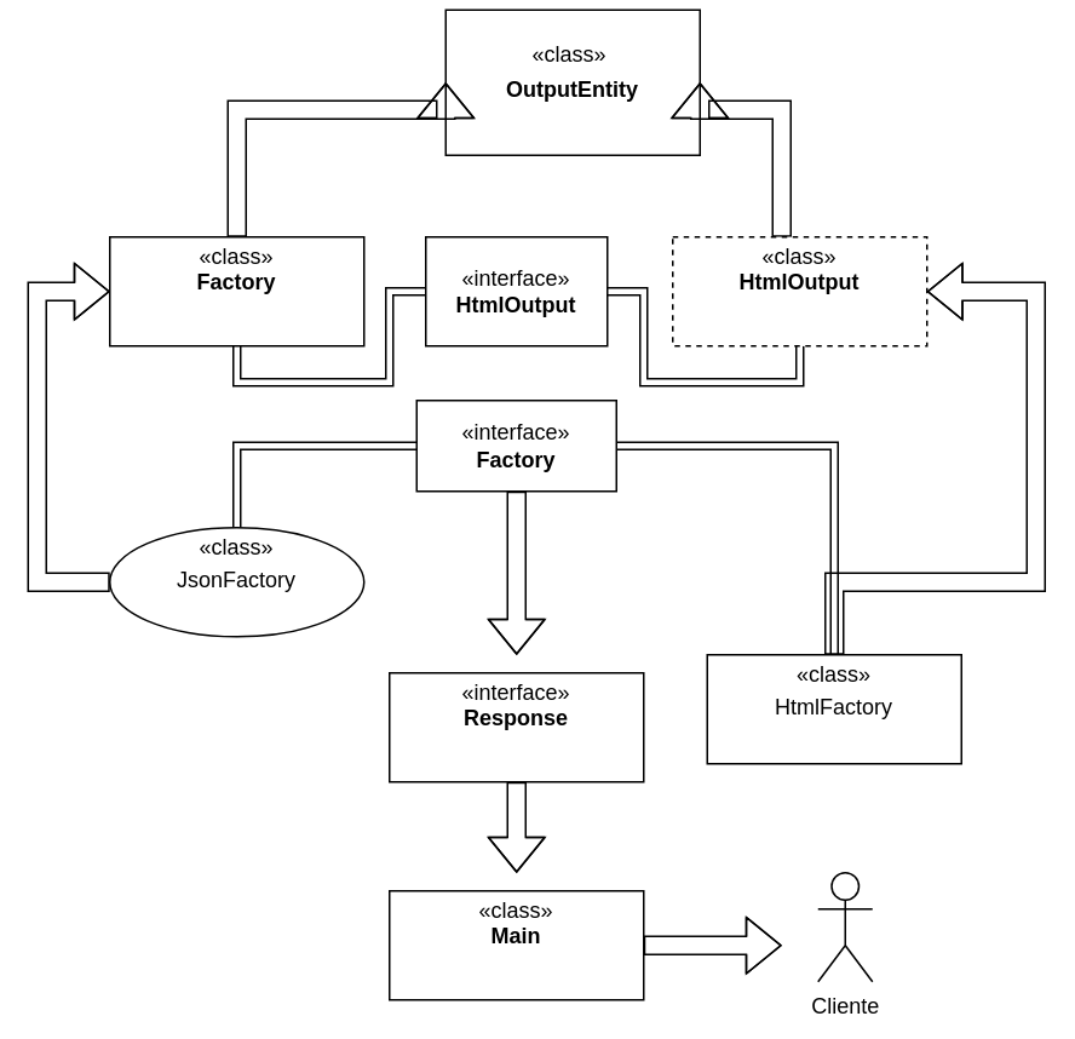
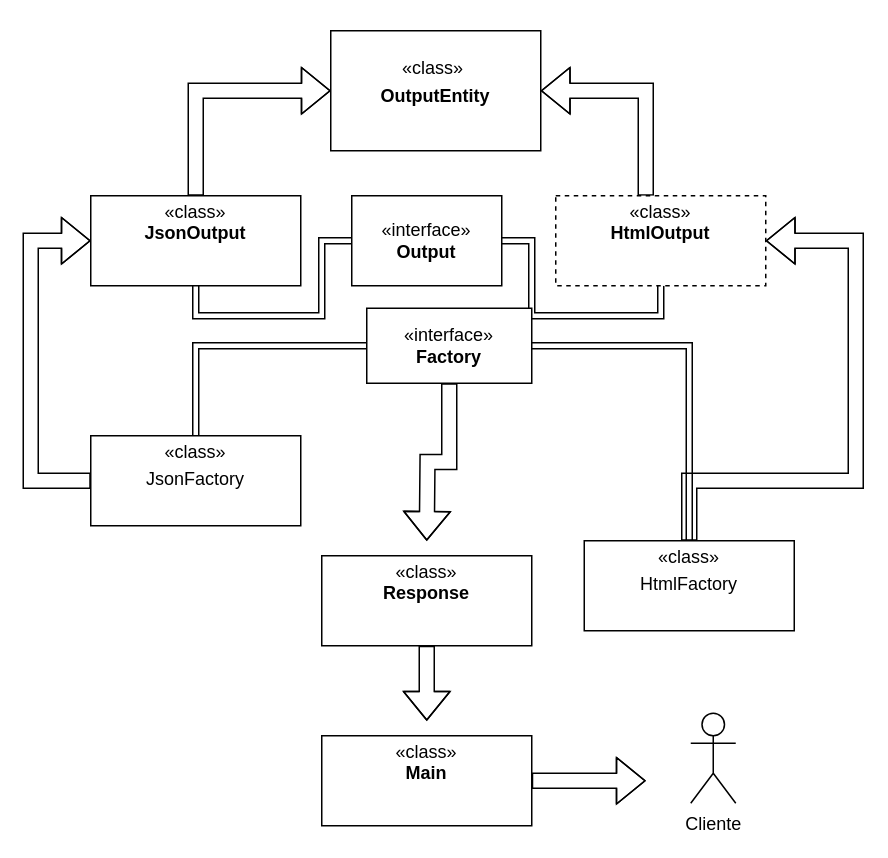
  <mxCell id="0" />
  <mxCell id="1" parent="0" />
  <mxCell id="2" style="edgeStyle=orthogonalEdgeStyle;shape=link;rounded=0;orthogonalLoop=1;jettySize=auto;html=1;entryX=0.5;entryY=1;entryDx=0;entryDy=0;" edge="1" parent="1" source="4" target="7"><mxGeometry relative="1" as="geometry" /></mxCell>
  <mxCell id="3" style="edgeStyle=orthogonalEdgeStyle;shape=link;rounded=0;orthogonalLoop=1;jettySize=auto;html=1;entryX=0.5;entryY=1;entryDx=0;entryDy=0;" edge="1" parent="1" source="4" target="9"><mxGeometry relative="1" as="geometry" /></mxCell>
- <mxCell id="4" value="«interface»&lt;br&gt;&lt;b&gt;HtmlOutput&lt;/b&gt;" style="html=1;whiteSpace=wrap;" vertex="1" parent="1"><mxGeometry x="234" y="130" width="100" height="60" as="geometry" /></mxCell>
- <mxCell id="5" value="&lt;p style=&quot;margin:0px;margin-top:4px;text-align:center;&quot;&gt;&lt;br&gt;«class»&lt;b&gt;&amp;nbsp;&lt;/b&gt;&lt;/p&gt;&lt;p style=&quot;margin:0px;margin-top:4px;text-align:center;&quot;&gt;&lt;b&gt;OutputEntity&lt;/b&gt;&lt;/p&gt;" style="verticalAlign=top;align=left;overflow=fill;fontSize=12;fontFamily=Helvetica;html=1;whiteSpace=wrap;" vertex="1" parent="1"><mxGeometry x="245" y="5" width="140" height="80" as="geometry" /></mxCell>
+ <mxCell id="4" value="«interface»&lt;br&gt;&lt;b&gt;Output&lt;/b&gt;" style="html=1;whiteSpace=wrap;" vertex="1" parent="1"><mxGeometry x="234" y="130" width="100" height="60" as="geometry" /></mxCell>
+ <mxCell id="5" value="&lt;p style=&quot;margin:0px;margin-top:4px;text-align:center;&quot;&gt;&lt;br&gt;«class»&lt;b&gt;&amp;nbsp;&lt;/b&gt;&lt;/p&gt;&lt;p style=&quot;margin:0px;margin-top:4px;text-align:center;&quot;&gt;&lt;b&gt;OutputEntity&lt;/b&gt;&lt;/p&gt;" style="verticalAlign=top;align=left;overflow=fill;fontSize=12;fontFamily=Helvetica;html=1;whiteSpace=wrap;" vertex="1" parent="1"><mxGeometry x="220" y="20" width="140" height="80" as="geometry" /></mxCell>
  <mxCell id="6" style="edgeStyle=orthogonalEdgeStyle;shape=flexArrow;rounded=0;orthogonalLoop=1;jettySize=auto;html=1;entryX=0;entryY=0.5;entryDx=0;entryDy=0;" edge="1" parent="1" source="7" target="5"><mxGeometry relative="1" as="geometry"><Array as="points"><mxPoint x="130" y="60" /></Array></mxGeometry></mxCell>
- <mxCell id="7" value="&lt;p style=&quot;margin:0px;margin-top:4px;text-align:center;&quot;&gt;«class»&lt;br&gt;&lt;b&gt;Factory&lt;/b&gt;&lt;/p&gt;" style="verticalAlign=top;align=left;overflow=fill;fontSize=12;fontFamily=Helvetica;html=1;whiteSpace=wrap;" vertex="1" parent="1"><mxGeometry x="60" y="130" width="140" height="60" as="geometry" /></mxCell>
+ <mxCell id="7" value="&lt;p style=&quot;margin:0px;margin-top:4px;text-align:center;&quot;&gt;«class»&lt;br&gt;&lt;b&gt;JsonOutput&lt;/b&gt;&lt;/p&gt;" style="verticalAlign=top;align=left;overflow=fill;fontSize=12;fontFamily=Helvetica;html=1;whiteSpace=wrap;" vertex="1" parent="1"><mxGeometry x="60" y="130" width="140" height="60" as="geometry" /></mxCell>
  <mxCell id="8" style="edgeStyle=orthogonalEdgeStyle;shape=flexArrow;rounded=0;orthogonalLoop=1;jettySize=auto;html=1;entryX=1;entryY=0.5;entryDx=0;entryDy=0;" edge="1" parent="1" source="9" target="5"><mxGeometry relative="1" as="geometry"><Array as="points"><mxPoint x="430" y="60" /></Array></mxGeometry></mxCell>
  <mxCell id="9" value="&lt;p style=&quot;margin:0px;margin-top:4px;text-align:center;&quot;&gt;«class»&lt;br&gt;&lt;b&gt;HtmlOutput&lt;/b&gt;&lt;/p&gt;" style="verticalAlign=top;align=left;overflow=fill;fontSize=12;fontFamily=Helvetica;html=1;whiteSpace=wrap;dashed=1;" vertex="1" parent="1"><mxGeometry x="370" y="130" width="140" height="60" as="geometry" /></mxCell>
  <mxCell id="10" style="edgeStyle=orthogonalEdgeStyle;shape=link;rounded=0;orthogonalLoop=1;jettySize=auto;html=1;entryX=0.5;entryY=0;entryDx=0;entryDy=0;" edge="1" parent="1" source="13" target="15"><mxGeometry relative="1" as="geometry" /></mxCell>
  <mxCell id="11" style="edgeStyle=orthogonalEdgeStyle;shape=link;rounded=0;orthogonalLoop=1;jettySize=auto;html=1;entryX=0.5;entryY=0;entryDx=0;entryDy=0;" edge="1" parent="1" source="13" target="17"><mxGeometry relative="1" as="geometry" /></mxCell>
  <mxCell id="12" style="edgeStyle=orthogonalEdgeStyle;shape=flexArrow;rounded=0;orthogonalLoop=1;jettySize=auto;html=1;" edge="1" parent="1" source="13"><mxGeometry relative="1" as="geometry"><mxPoint x="284" y="360" as="targetPoint" /></mxGeometry></mxCell>
- <mxCell id="13" value="«interface»&lt;br&gt;&lt;b&gt;Factory&lt;/b&gt;" style="html=1;whiteSpace=wrap;" vertex="1" parent="1"><mxGeometry x="229" y="220" width="110" height="50" as="geometry" /></mxCell>
+ <mxCell id="13" value="«interface»&lt;br&gt;&lt;b&gt;Factory&lt;/b&gt;" style="html=1;whiteSpace=wrap;" vertex="1" parent="1"><mxGeometry x="244" y="205" width="110" height="50" as="geometry" /></mxCell>
  <mxCell id="14" style="edgeStyle=orthogonalEdgeStyle;shape=flexArrow;rounded=0;orthogonalLoop=1;jettySize=auto;html=1;entryX=1;entryY=0.5;entryDx=0;entryDy=0;" edge="1" parent="1" source="15" target="9"><mxGeometry relative="1" as="geometry"><Array as="points"><mxPoint x="570" y="320" /><mxPoint x="570" y="160" /></Array></mxGeometry></mxCell>
  <mxCell id="15" value="&lt;p style=&quot;margin:0px;margin-top:4px;text-align:center;&quot;&gt;«class»&lt;br&gt;&lt;/p&gt;&lt;p style=&quot;margin:0px;margin-top:4px;text-align:center;&quot;&gt;HtmlFactory&lt;/p&gt;" style="verticalAlign=top;align=left;overflow=fill;fontSize=12;fontFamily=Helvetica;html=1;whiteSpace=wrap;" vertex="1" parent="1"><mxGeometry x="389" y="360" width="140" height="60" as="geometry" /></mxCell>
  <mxCell id="16" style="edgeStyle=orthogonalEdgeStyle;shape=flexArrow;rounded=0;orthogonalLoop=1;jettySize=auto;html=1;entryX=0;entryY=0.5;entryDx=0;entryDy=0;" edge="1" parent="1" source="17" target="7"><mxGeometry relative="1" as="geometry"><Array as="points"><mxPoint x="20" y="320" /><mxPoint x="20" y="160" /></Array></mxGeometry></mxCell>
- <mxCell id="17" value="&lt;p style=&quot;margin:0px;margin-top:4px;text-align:center;&quot;&gt;«class»&lt;br&gt;&lt;/p&gt;&lt;p style=&quot;margin:0px;margin-top:4px;text-align:center;&quot;&gt;JsonFactory&lt;/p&gt;" style="ellipse;verticalAlign=top;align=left;overflow=fill;fontSize=12;fontFamily=Helvetica;html=1;whiteSpace=wrap;" vertex="1" parent="1"><mxGeometry x="60" y="290" width="140" height="60" as="geometry" /></mxCell>
+ <mxCell id="17" value="&lt;p style=&quot;margin:0px;margin-top:4px;text-align:center;&quot;&gt;«class»&lt;br&gt;&lt;/p&gt;&lt;p style=&quot;margin:0px;margin-top:4px;text-align:center;&quot;&gt;JsonFactory&lt;/p&gt;" style="verticalAlign=top;align=left;overflow=fill;fontSize=12;fontFamily=Helvetica;html=1;whiteSpace=wrap;" vertex="1" parent="1"><mxGeometry x="60" y="290" width="140" height="60" as="geometry" /></mxCell>
  <mxCell id="18" style="edgeStyle=orthogonalEdgeStyle;shape=flexArrow;rounded=0;orthogonalLoop=1;jettySize=auto;html=1;" edge="1" parent="1" source="19"><mxGeometry relative="1" as="geometry"><mxPoint x="284" y="480" as="targetPoint" /></mxGeometry></mxCell>
- <mxCell id="19" value="&lt;p style=&quot;margin:0px;margin-top:4px;text-align:center;&quot;&gt;«interface»&lt;br&gt;&lt;b&gt;Response&lt;/b&gt;&lt;/p&gt;" style="verticalAlign=top;align=left;overflow=fill;fontSize=12;fontFamily=Helvetica;html=1;whiteSpace=wrap;" vertex="1" parent="1"><mxGeometry x="214" y="370" width="140" height="60" as="geometry" /></mxCell>
+ <mxCell id="19" value="&lt;p style=&quot;margin:0px;margin-top:4px;text-align:center;&quot;&gt;«class»&lt;br&gt;&lt;b&gt;Response&lt;/b&gt;&lt;/p&gt;" style="verticalAlign=top;align=left;overflow=fill;fontSize=12;fontFamily=Helvetica;html=1;whiteSpace=wrap;" vertex="1" parent="1"><mxGeometry x="214" y="370" width="140" height="60" as="geometry" /></mxCell>
  <mxCell id="20" style="edgeStyle=orthogonalEdgeStyle;shape=flexArrow;rounded=0;orthogonalLoop=1;jettySize=auto;html=1;" edge="1" parent="1" source="21"><mxGeometry relative="1" as="geometry"><mxPoint x="430" y="520" as="targetPoint" /></mxGeometry></mxCell>
  <mxCell id="21" value="&lt;p style=&quot;margin:0px;margin-top:4px;text-align:center;&quot;&gt;«class»&lt;br&gt;&lt;b&gt;Main&lt;/b&gt;&lt;/p&gt;" style="verticalAlign=top;align=left;overflow=fill;fontSize=12;fontFamily=Helvetica;html=1;whiteSpace=wrap;" vertex="1" parent="1"><mxGeometry x="214" y="490" width="140" height="60" as="geometry" /></mxCell>
- <mxCell id="22" value="Cliente" style="shape=umlActor;verticalLabelPosition=bottom;verticalAlign=top;html=1;" vertex="1" parent="1"><mxGeometry x="450" y="480" width="30" height="60" as="geometry" /></mxCell>
+ <mxCell id="22" value="Cliente" style="shape=umlActor;verticalLabelPosition=bottom;verticalAlign=top;html=1;" vertex="1" parent="1"><mxGeometry x="460" y="475" width="30" height="60" as="geometry" /></mxCell>
